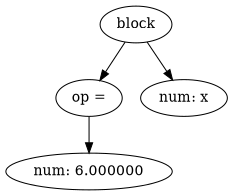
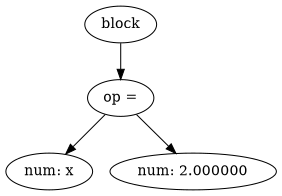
  digraph {
    n1 [label=block]
    n2 [label="op ="]
    n3 [label="num: x"]
-   n4 [label="num: 6.000000"]
+   n4 [label="num: 2.000000"]
    n1 -> n2
-   n1 -> n3
+   n2 -> n3
    n2 -> n4
  }
